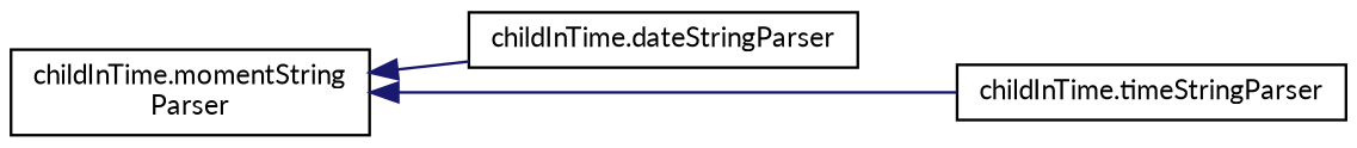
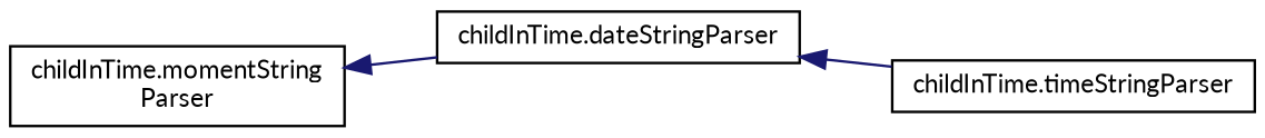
  digraph {
    fontname=Lato
    rankdir=LR
    node [color=black fillcolor=white fontname=Lato fontsize=10 shape=record style=filled]
    edge [color=midnightblue dir=back fontname=Lato fontsize=10 labelfontname=Helvetica labelfontsize=10 style=solid]
    n1 [height=0.2 label="childInTime.momentString\lParser" width=0.4]
    n2 [height=0.2 label="childInTime.dateStringParser" width=0.4]
    n3 [height=0.2 label="childInTime.timeStringParser" width=0.4]
    n1 -> n2
-   n1 -> n3
+   n2 -> n3
  }
